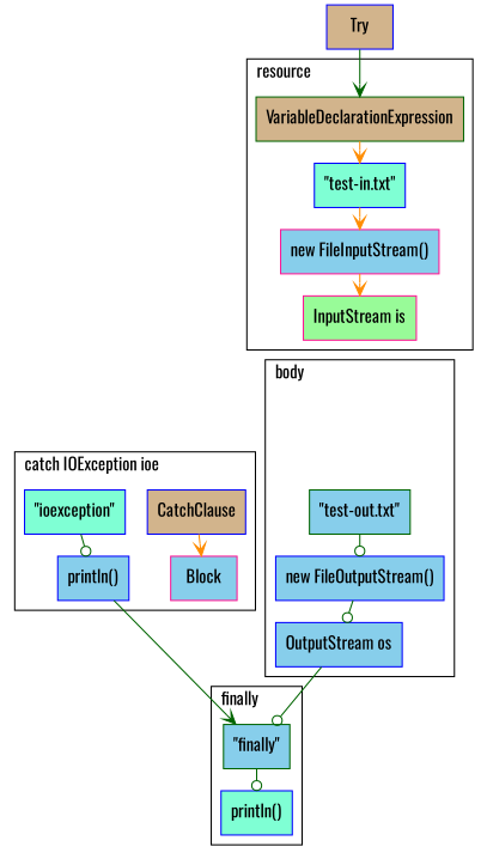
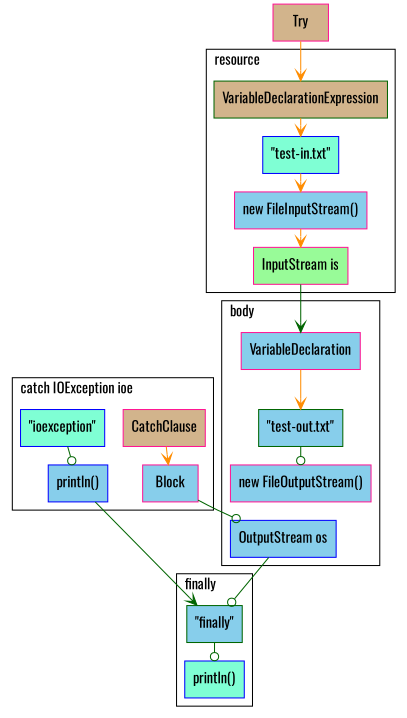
  digraph {
    compound=true
    fontname=Oswald
    node [color=blue fillcolor=skyblue fontname=Oswald shape=rect style=filled]
    edge [arrowhead=vee color=darkgreen fontname=Oswald]
    n1 [color=darkgreen fillcolor=tan label=VariableDeclarationExpression]
    n2 [color=deeppink fillcolor=palegreen label="InputStream is"]
    n3 [color=deeppink label="new FileInputStream()"]
    n4 [fillcolor=aquamarine label="\"test-in.txt\""]
+   n5 [color=deeppink label=VariableDeclaration]
    n6 [label="OutputStream os"]
-   n7 [label="new FileOutputStream()"]
+   n7 [color=deeppink label="new FileOutputStream()"]
    n8 [color=darkgreen label="\"test-out.txt\""]
-   n9 [fillcolor=tan label=CatchClause]
+   n9 [color=deeppink fillcolor=tan label=CatchClause]
    n10 [color=deeppink label=Block]
    n11 [label="println()"]
    n12 [fillcolor=aquamarine label="\"ioexception\""]
    n13 [fillcolor=aquamarine label="println()"]
    n14 [color=darkgreen label="\"finally\""]
-   n15 [fillcolor=tan label=Try]
+   n15 [color=deeppink fillcolor=tan label=Try]
    subgraph cluster_1 {
      label=resource
      labeljust=l
      pencolor=black
      ranksep=0.5
      n1
      n2
      n3
      n4
    }
    subgraph cluster_2 {
      label=body
      labeljust=l
      pencolor=black
      ranksep=0.5
+     n5
      n6
      n7
      n8
    }
    subgraph cluster_3 {
      label="catch IOException ioe"
      labeljust=l
      pencolor=black
      ranksep=0.5
      n9
      n10
      n11
      n12
    }
    subgraph cluster_4 {
      label=finally
      labeljust=l
      pencolor=black
      ranksep=0.5
      n13
      n14
    }
    n1 -> n4 [color=darkorange]
+   n2 -> n5
    n3 -> n2 [color=darkorange]
    n4 -> n3 [color=darkorange]
+   n5 -> n8 [color=darkorange]
    n6 -> n14 [arrowhead=odot]
-   n7 -> n6 [arrowhead=odot]
+   n10 -> n6 [arrowhead=odot]
    n8 -> n7 [arrowhead=odot]
    n9 -> n10 [color=darkorange]
    n11 -> n14
    n12 -> n11 [arrowhead=odot]
    n14 -> n13 [arrowhead=odot]
-   n15 -> n1
+   n15 -> n1 [color=darkorange]
  }
